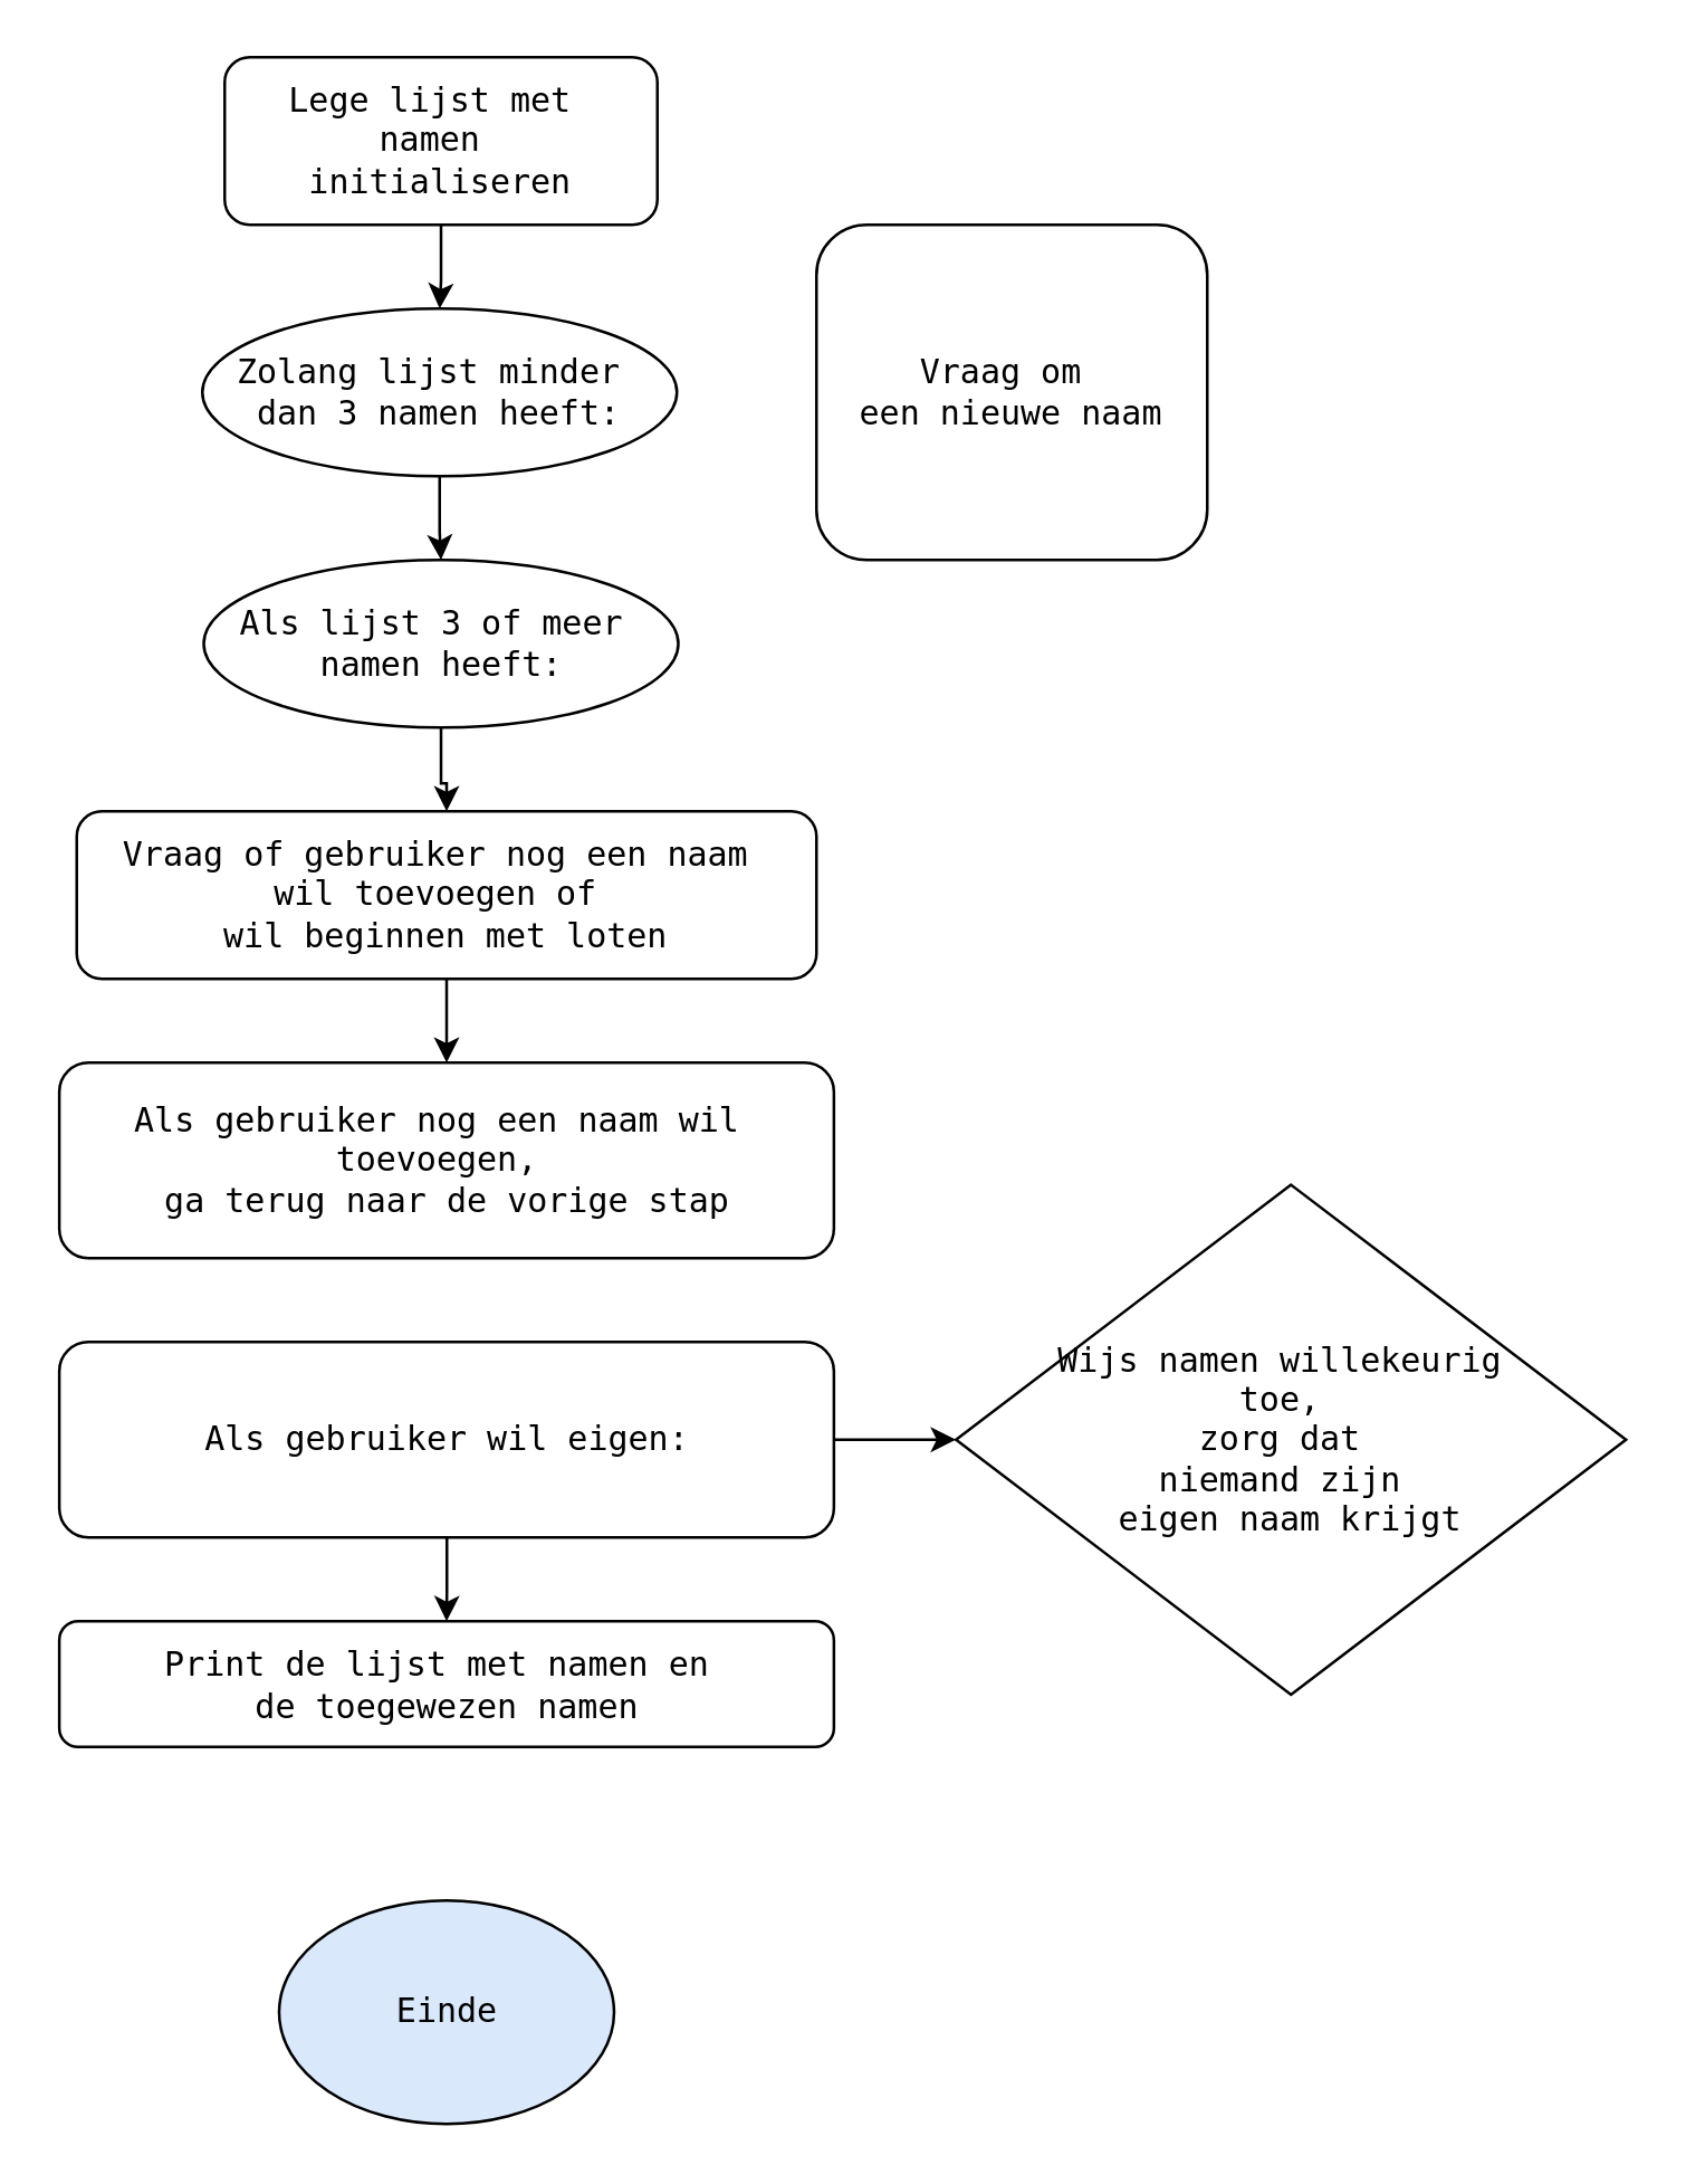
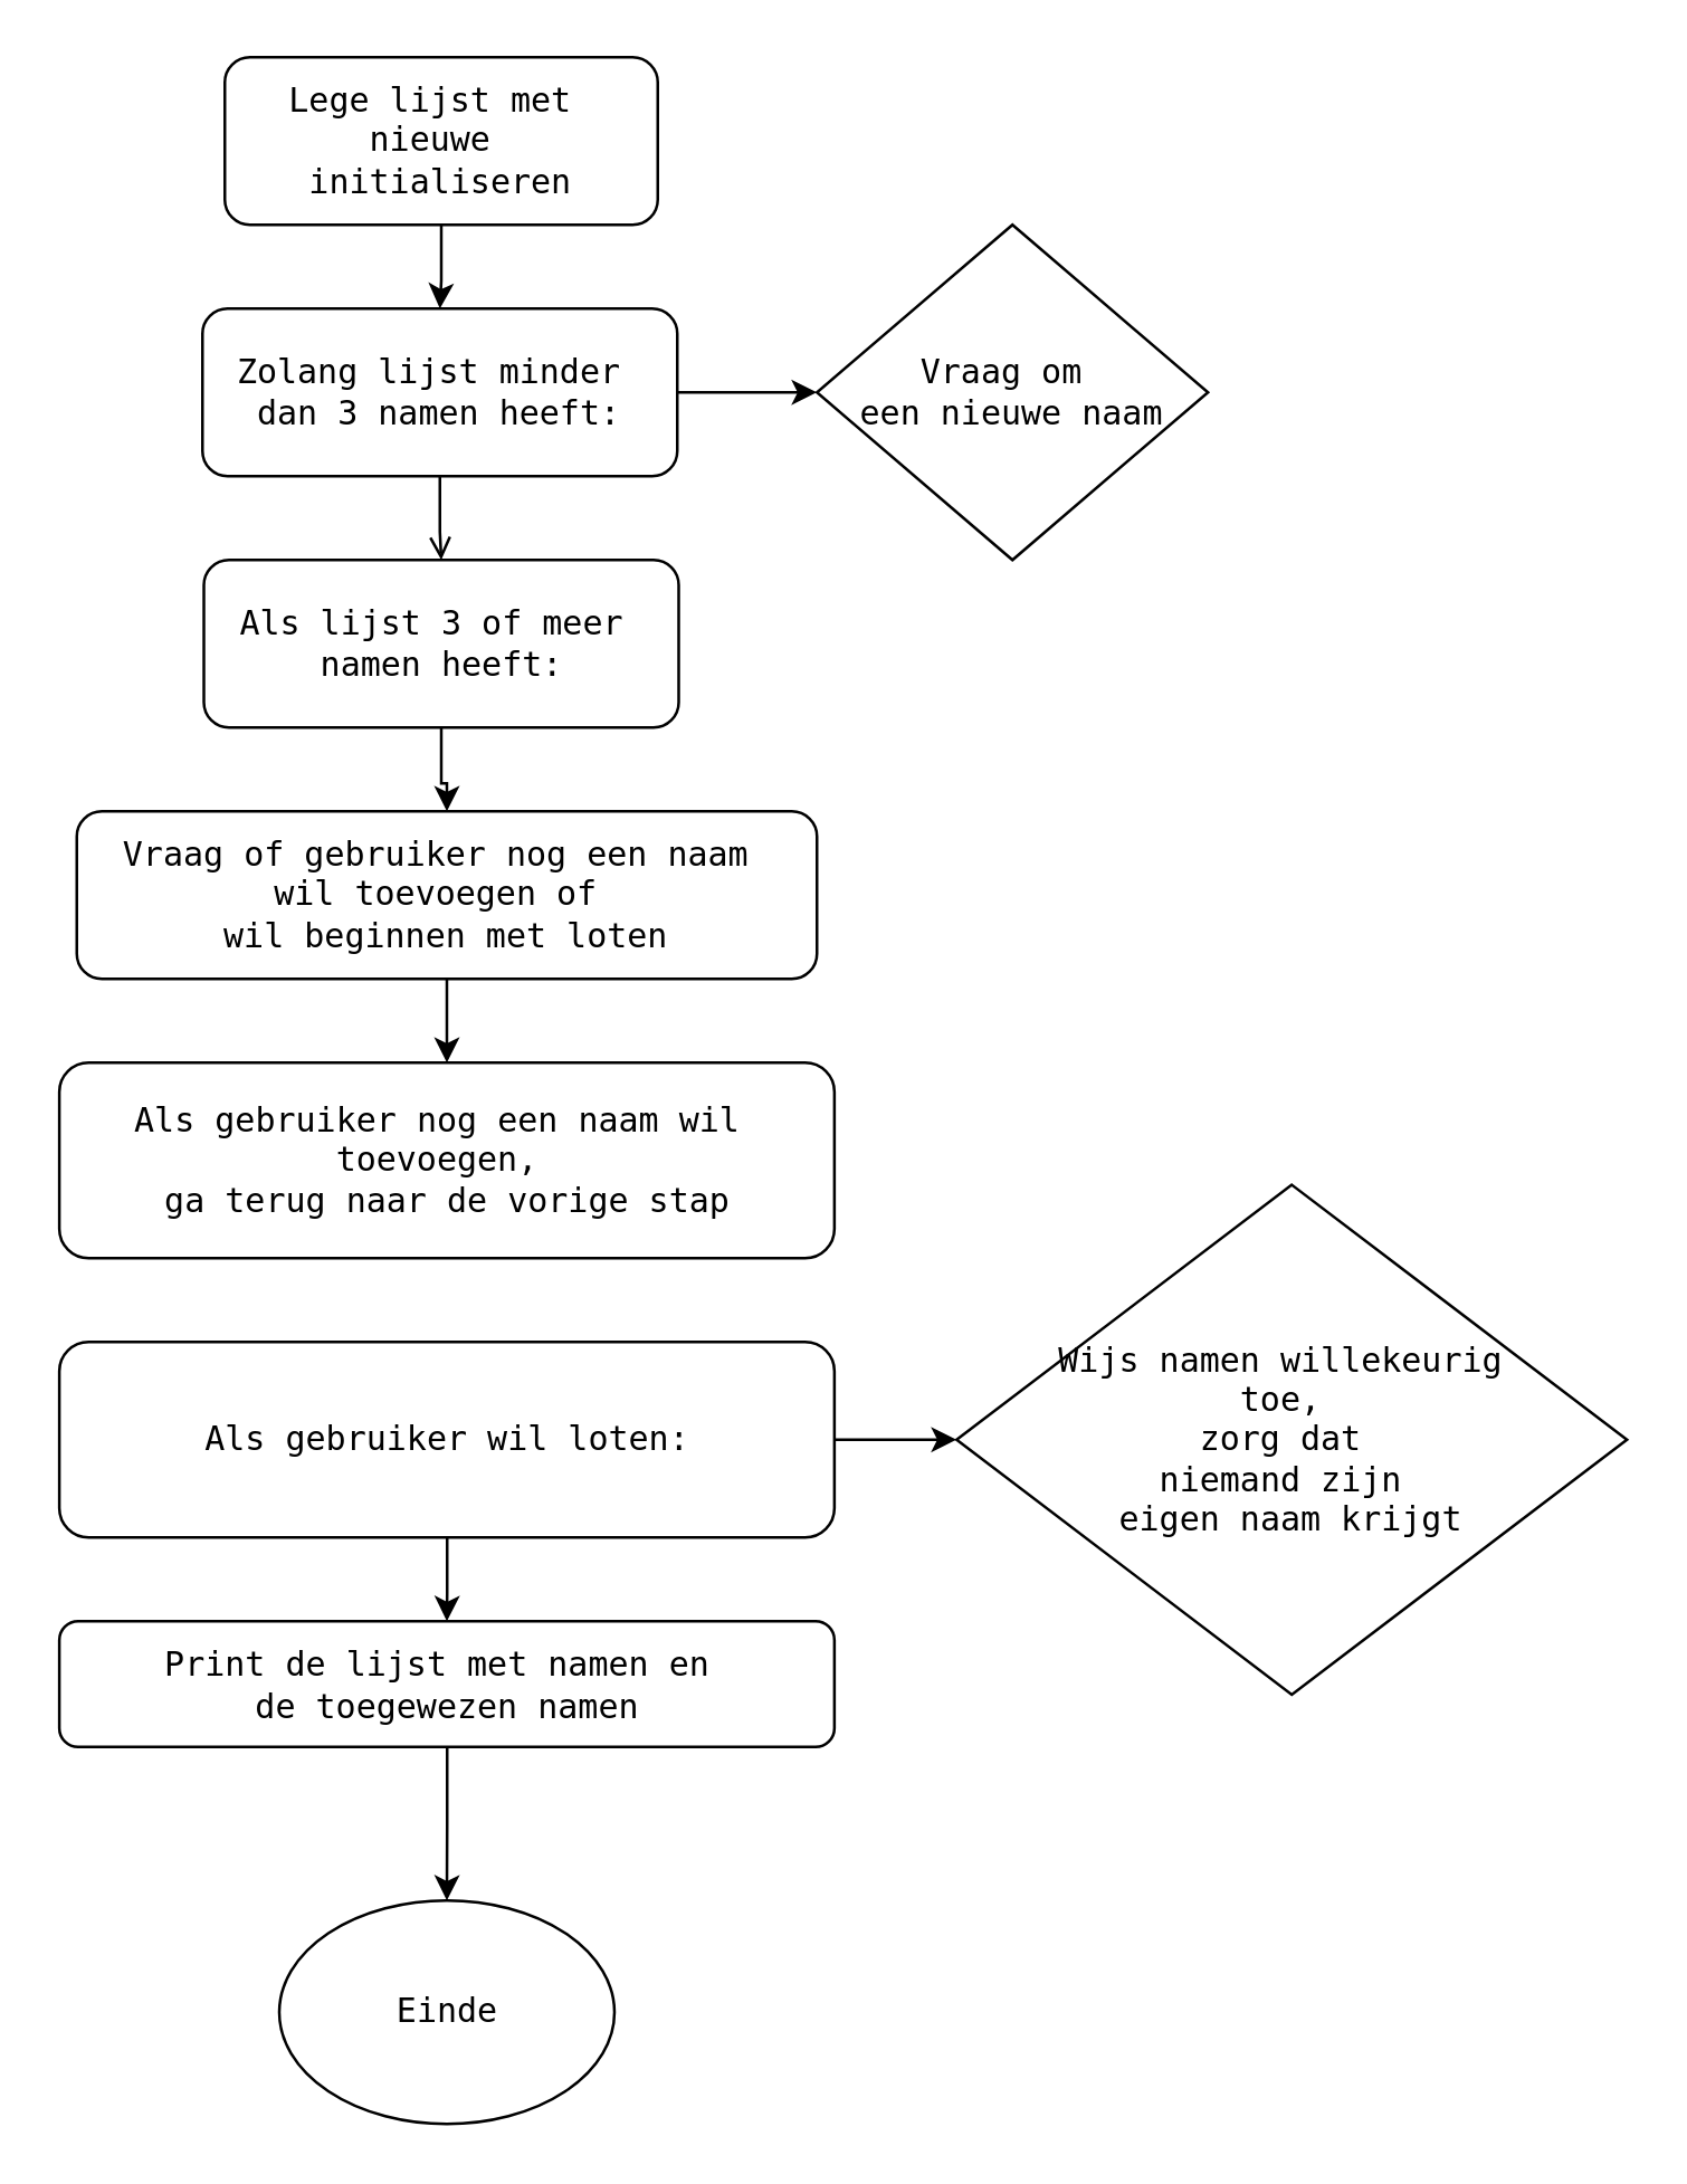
  <mxCell id="0" />
  <mxCell id="1" parent="0" />
  <mxCell id="2" style="edgeStyle=orthogonalEdgeStyle;rounded=0;orthogonalLoop=1;jettySize=auto;html=1;entryX=0.5;entryY=0;entryDx=0;entryDy=0;" edge="1" parent="1" source="3" target="6"><mxGeometry relative="1" as="geometry" /></mxCell>
- <mxCell id="3" value="&lt;pre&gt;&lt;div&gt;Lege lijst met &lt;/div&gt;&lt;div&gt;namen &lt;/div&gt;&lt;div&gt;initialiseren&lt;/div&gt;&lt;/pre&gt;" style="rounded=1;whiteSpace=wrap;html=1;" vertex="1" parent="1"><mxGeometry x="80" y="20" width="155" height="60" as="geometry" /></mxCell>
- <mxCell id="5" style="edgeStyle=orthogonalEdgeStyle;rounded=0;orthogonalLoop=1;jettySize=auto;html=1;entryX=0.5;entryY=0;entryDx=0;entryDy=0;" edge="1" parent="1" source="6" target="9"><mxGeometry relative="1" as="geometry" /></mxCell>
- <mxCell id="6" value="&lt;pre&gt;&lt;div&gt;Zolang lijst minder &lt;/div&gt;&lt;div&gt;dan 3 namen heeft:&lt;/div&gt;&lt;/pre&gt;" style="ellipse;whiteSpace=wrap;html=1;" vertex="1" parent="1"><mxGeometry x="72" y="110" width="170" height="60" as="geometry" /></mxCell>
- <mxCell id="7" value="&lt;pre&gt;&lt;div&gt;Vraag om &lt;/div&gt;&lt;div&gt;een nieuwe naam&lt;/div&gt;&lt;/pre&gt;" style="whiteSpace=wrap;html=1;rounded=1;" vertex="1" parent="1"><mxGeometry x="292" y="80" width="140" height="120" as="geometry" /></mxCell>
+ <mxCell id="3" value="&lt;pre&gt;&lt;div&gt;Lege lijst met &lt;/div&gt;&lt;div&gt;nieuwe &lt;/div&gt;&lt;div&gt;initialiseren&lt;/div&gt;&lt;/pre&gt;" style="rounded=1;whiteSpace=wrap;html=1;" vertex="1" parent="1"><mxGeometry x="80" y="20" width="155" height="60" as="geometry" /></mxCell>
+ <mxCell id="4" style="edgeStyle=orthogonalEdgeStyle;rounded=0;orthogonalLoop=1;jettySize=auto;html=1;exitX=1;exitY=0.5;exitDx=0;exitDy=0;entryX=0;entryY=0.5;entryDx=0;entryDy=0;" edge="1" parent="1" source="6" target="7"><mxGeometry relative="1" as="geometry" /></mxCell>
+ <mxCell id="5" style="edgeStyle=orthogonalEdgeStyle;rounded=0;orthogonalLoop=1;jettySize=auto;html=1;entryX=0.5;entryY=0;entryDx=0;entryDy=0;endArrow=open;" edge="1" parent="1" source="6" target="9"><mxGeometry relative="1" as="geometry" /></mxCell>
+ <mxCell id="6" value="&lt;pre&gt;&lt;div&gt;Zolang lijst minder &lt;/div&gt;&lt;div&gt;dan 3 namen heeft:&lt;/div&gt;&lt;/pre&gt;" style="rounded=1;whiteSpace=wrap;html=1;" vertex="1" parent="1"><mxGeometry x="72" y="110" width="170" height="60" as="geometry" /></mxCell>
+ <mxCell id="7" value="&lt;pre&gt;&lt;div&gt;Vraag om &lt;/div&gt;&lt;div&gt;een nieuwe naam&lt;/div&gt;&lt;/pre&gt;" style="rhombus;whiteSpace=wrap;html=1;" vertex="1" parent="1"><mxGeometry x="292" y="80" width="140" height="120" as="geometry" /></mxCell>
  <mxCell id="8" style="edgeStyle=orthogonalEdgeStyle;rounded=0;orthogonalLoop=1;jettySize=auto;html=1;entryX=0.5;entryY=0;entryDx=0;entryDy=0;" edge="1" parent="1" source="9" target="11"><mxGeometry relative="1" as="geometry" /></mxCell>
- <mxCell id="9" value="&lt;pre&gt;&lt;div&gt;Als lijst 3 of meer &lt;/div&gt;&lt;div&gt;namen heeft:&lt;/div&gt;&lt;/pre&gt;" style="ellipse;whiteSpace=wrap;html=1;" vertex="1" parent="1"><mxGeometry x="72.5" y="200" width="170" height="60" as="geometry" /></mxCell>
+ <mxCell id="9" value="&lt;pre&gt;&lt;div&gt;Als lijst 3 of meer &lt;/div&gt;&lt;div&gt;namen heeft:&lt;/div&gt;&lt;/pre&gt;" style="rounded=1;whiteSpace=wrap;html=1;" vertex="1" parent="1"><mxGeometry x="72.5" y="200" width="170" height="60" as="geometry" /></mxCell>
  <mxCell id="10" style="edgeStyle=orthogonalEdgeStyle;rounded=0;orthogonalLoop=1;jettySize=auto;html=1;entryX=0.5;entryY=0;entryDx=0;entryDy=0;" edge="1" parent="1" source="11" target="12"><mxGeometry relative="1" as="geometry" /></mxCell>
  <mxCell id="11" value="&lt;pre&gt;&lt;div&gt;Vraag of gebruiker nog een naam &lt;/div&gt;&lt;div&gt;wil toevoegen of &lt;/div&gt;&lt;div&gt;wil beginnen met loten&lt;/div&gt;&lt;/pre&gt;" style="rounded=1;whiteSpace=wrap;html=1;" vertex="1" parent="1"><mxGeometry x="27" y="290" width="265" height="60" as="geometry" /></mxCell>
  <mxCell id="12" value="&lt;pre&gt;&lt;div&gt;Als gebruiker nog een naam wil &lt;/div&gt;&lt;div&gt;toevoegen, &lt;/div&gt;&lt;div&gt;ga terug naar de vorige stap&lt;/div&gt;&lt;/pre&gt;" style="rounded=1;whiteSpace=wrap;html=1;" vertex="1" parent="1"><mxGeometry x="20.75" y="380" width="277.5" height="70" as="geometry" /></mxCell>
  <mxCell id="13" style="edgeStyle=orthogonalEdgeStyle;rounded=0;orthogonalLoop=1;jettySize=auto;html=1;entryX=0;entryY=0.5;entryDx=0;entryDy=0;" edge="1" parent="1" source="15" target="16"><mxGeometry relative="1" as="geometry" /></mxCell>
  <mxCell id="14" style="edgeStyle=orthogonalEdgeStyle;rounded=0;orthogonalLoop=1;jettySize=auto;html=1;entryX=0.5;entryY=0;entryDx=0;entryDy=0;" edge="1" parent="1" source="15" target="18"><mxGeometry relative="1" as="geometry" /></mxCell>
- <mxCell id="15" value="&lt;pre&gt;&lt;div&gt;Als gebruiker wil eigen:&lt;/div&gt;&lt;/pre&gt;" style="rounded=1;whiteSpace=wrap;html=1;" vertex="1" parent="1"><mxGeometry x="20.75" y="480" width="277.5" height="70" as="geometry" /></mxCell>
+ <mxCell id="15" value="&lt;pre&gt;&lt;div&gt;Als gebruiker wil loten:&lt;/div&gt;&lt;/pre&gt;" style="rounded=1;whiteSpace=wrap;html=1;" vertex="1" parent="1"><mxGeometry x="20.75" y="480" width="277.5" height="70" as="geometry" /></mxCell>
  <mxCell id="16" value="&lt;pre&gt;&lt;div&gt;Wijs namen willekeurig &lt;/div&gt;&lt;div&gt;toe, &lt;/div&gt;&lt;div&gt;zorg dat &lt;/div&gt;&lt;div&gt;niemand zijn &lt;/div&gt;&lt;div&gt;eigen naam krijgt&lt;/div&gt;&lt;/pre&gt;" style="rhombus;whiteSpace=wrap;html=1;" vertex="1" parent="1"><mxGeometry x="342" y="423.75" width="240" height="182.5" as="geometry" /></mxCell>
+ <mxCell id="17" style="edgeStyle=orthogonalEdgeStyle;rounded=0;orthogonalLoop=1;jettySize=auto;html=1;entryX=0.5;entryY=0;entryDx=0;entryDy=0;" edge="1" parent="1" source="18" target="19"><mxGeometry relative="1" as="geometry" /></mxCell>
  <mxCell id="18" value="&lt;pre&gt;&lt;div&gt;Print de lijst met namen en &lt;/div&gt;&lt;div&gt;de toegewezen namen&lt;/div&gt;&lt;/pre&gt;" style="rounded=1;whiteSpace=wrap;html=1;" vertex="1" parent="1"><mxGeometry x="20.75" y="580" width="277.5" height="45" as="geometry" /></mxCell>
- <mxCell id="19" value="&lt;pre&gt;&lt;div&gt;Einde&lt;/div&gt;&lt;/pre&gt;" style="ellipse;whiteSpace=wrap;html=1;fillColor=#dae8fc;" vertex="1" parent="1"><mxGeometry x="99.5" y="680" width="120" height="80" as="geometry" /></mxCell>
+ <mxCell id="19" value="&lt;pre&gt;&lt;div&gt;Einde&lt;/div&gt;&lt;/pre&gt;" style="ellipse;whiteSpace=wrap;html=1;" vertex="1" parent="1"><mxGeometry x="99.5" y="680" width="120" height="80" as="geometry" /></mxCell>
